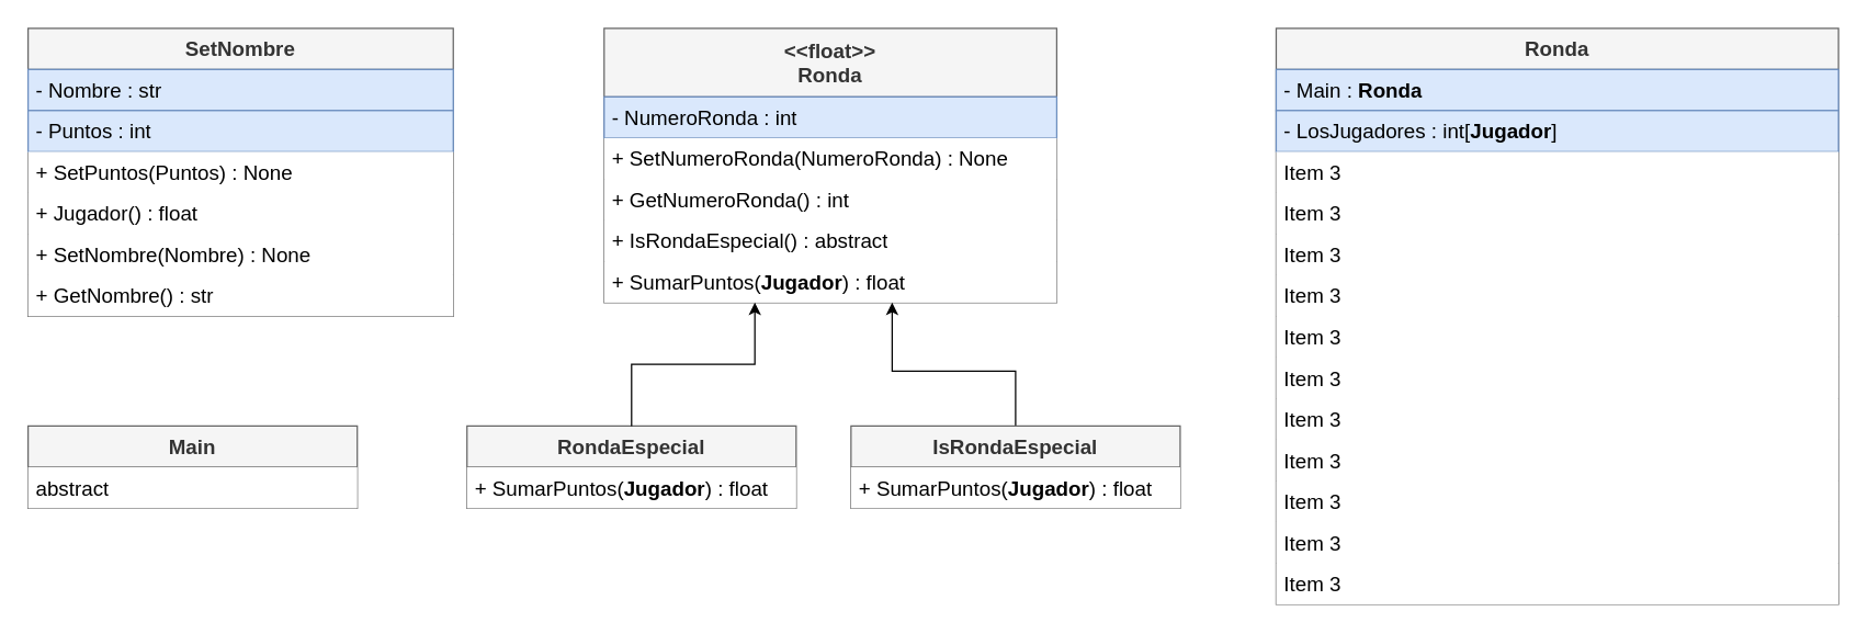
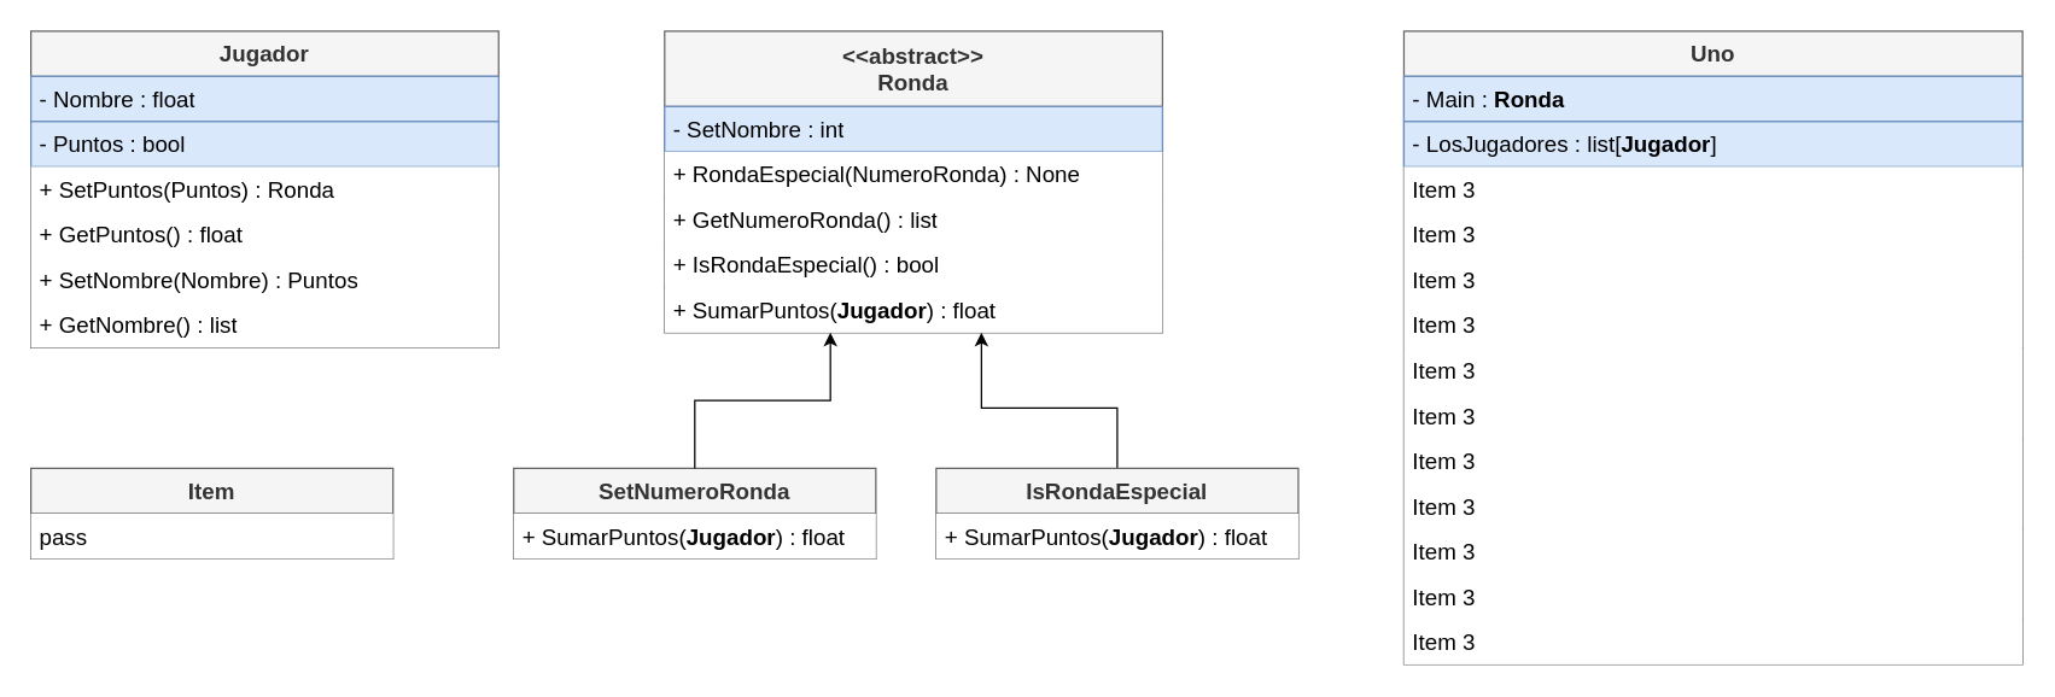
  <mxCell id="0" />
  <mxCell id="1" parent="0" />
- <mxCell id="2" value="&lt;b style=&quot;font-size: 15px;&quot;&gt;SetNombre&lt;/b&gt;" style="swimlane;fontStyle=0;childLayout=stackLayout;horizontal=1;startSize=30;horizontalStack=0;resizeParent=1;resizeParentMax=0;resizeLast=0;collapsible=1;marginBottom=0;whiteSpace=wrap;html=1;fillColor=#f5f5f5;fontColor=#333333;strokeColor=#666666;strokeWidth=1;fontSize=15;" vertex="1" parent="1"><mxGeometry x="20" y="20" width="310" height="210" as="geometry" /></mxCell>
- <mxCell id="3" value="&lt;font style=&quot;font-size: 15px;&quot;&gt;- Nombre : str&lt;/font&gt;" style="text;strokeColor=#6c8ebf;fillColor=#dae8fc;align=left;verticalAlign=middle;spacingLeft=4;spacingRight=4;overflow=hidden;points=[[0,0.5],[1,0.5]];portConstraint=eastwest;rotatable=0;whiteSpace=wrap;html=1;shadow=0;rounded=0;fontSize=15;" vertex="1" parent="2"><mxGeometry y="30" width="310" height="30" as="geometry" /></mxCell>
- <mxCell id="4" value="- Puntos : int" style="text;strokeColor=#6c8ebf;fillColor=#dae8fc;align=left;verticalAlign=middle;spacingLeft=4;spacingRight=4;overflow=hidden;points=[[0,0.5],[1,0.5]];portConstraint=eastwest;rotatable=0;whiteSpace=wrap;html=1;fontSize=15;" vertex="1" parent="2"><mxGeometry y="60" width="310" height="30" as="geometry" /></mxCell>
- <mxCell id="5" value="+ SetPuntos(Puntos) : None" style="text;strokeColor=none;fillColor=default;align=left;verticalAlign=middle;spacingLeft=4;spacingRight=4;overflow=hidden;points=[[0,0.5],[1,0.5]];portConstraint=eastwest;rotatable=0;whiteSpace=wrap;html=1;fontSize=15;" vertex="1" parent="2"><mxGeometry y="90" width="310" height="30" as="geometry" /></mxCell>
- <mxCell id="6" value="+ Jugador() : float" style="text;strokeColor=none;fillColor=default;align=left;verticalAlign=middle;spacingLeft=4;spacingRight=4;overflow=hidden;points=[[0,0.5],[1,0.5]];portConstraint=eastwest;rotatable=0;whiteSpace=wrap;html=1;fontSize=15;" vertex="1" parent="2"><mxGeometry y="120" width="310" height="30" as="geometry" /></mxCell>
- <mxCell id="7" value="+ SetNombre(Nombre) : None" style="text;strokeColor=none;fillColor=default;align=left;verticalAlign=middle;spacingLeft=4;spacingRight=4;overflow=hidden;points=[[0,0.5],[1,0.5]];portConstraint=eastwest;rotatable=0;whiteSpace=wrap;html=1;fontSize=15;" vertex="1" parent="2"><mxGeometry y="150" width="310" height="30" as="geometry" /></mxCell>
- <mxCell id="8" value="+ GetNombre() : str" style="text;strokeColor=none;fillColor=default;align=left;verticalAlign=middle;spacingLeft=4;spacingRight=4;overflow=hidden;points=[[0,0.5],[1,0.5]];portConstraint=eastwest;rotatable=0;whiteSpace=wrap;html=1;fontSize=15;" vertex="1" parent="2"><mxGeometry y="180" width="310" height="30" as="geometry" /></mxCell>
- <mxCell id="9" value="&lt;b style=&quot;font-size: 15px;&quot;&gt;&amp;lt;&amp;lt;float&amp;gt;&amp;gt;&lt;br style=&quot;font-size: 15px;&quot;&gt;Ronda&lt;/b&gt;" style="swimlane;fontStyle=0;childLayout=stackLayout;horizontal=1;startSize=50;horizontalStack=0;resizeParent=1;resizeParentMax=0;resizeLast=0;collapsible=1;marginBottom=0;whiteSpace=wrap;html=1;fillColor=#f5f5f5;fontColor=#333333;strokeColor=#666666;fontSize=15;" vertex="1" parent="1"><mxGeometry x="440" y="20" width="330" height="200" as="geometry"><mxRectangle x="610" y="200" width="130" height="50" as="alternateBounds" /></mxGeometry></mxCell>
- <mxCell id="10" value="- NumeroRonda : int" style="text;align=left;verticalAlign=middle;spacingLeft=4;spacingRight=4;overflow=hidden;points=[[0,0.5],[1,0.5]];portConstraint=eastwest;rotatable=0;whiteSpace=wrap;html=1;fillColor=#dae8fc;fontSize=15;strokeColor=#6c8ebf;" vertex="1" parent="9"><mxGeometry y="50" width="330" height="30" as="geometry" /></mxCell>
- <mxCell id="11" value="+ SetNumeroRonda(NumeroRonda) : None" style="text;strokeColor=none;fillColor=default;align=left;verticalAlign=middle;spacingLeft=4;spacingRight=4;overflow=hidden;points=[[0,0.5],[1,0.5]];portConstraint=eastwest;rotatable=0;whiteSpace=wrap;html=1;fontSize=15;" vertex="1" parent="9"><mxGeometry y="80" width="330" height="30" as="geometry" /></mxCell>
- <mxCell id="12" value="+ GetNumeroRonda() : int" style="text;strokeColor=none;fillColor=default;align=left;verticalAlign=middle;spacingLeft=4;spacingRight=4;overflow=hidden;points=[[0,0.5],[1,0.5]];portConstraint=eastwest;rotatable=0;whiteSpace=wrap;html=1;fontSize=15;" vertex="1" parent="9"><mxGeometry y="110" width="330" height="30" as="geometry" /></mxCell>
- <mxCell id="13" value="+ IsRondaEspecial() : abstract" style="text;strokeColor=none;fillColor=default;align=left;verticalAlign=middle;spacingLeft=4;spacingRight=4;overflow=hidden;points=[[0,0.5],[1,0.5]];portConstraint=eastwest;rotatable=0;whiteSpace=wrap;html=1;fontSize=15;" vertex="1" parent="9"><mxGeometry y="140" width="330" height="30" as="geometry" /></mxCell>
+ <mxCell id="2" value="&lt;b style=&quot;font-size: 15px;&quot;&gt;Jugador&lt;/b&gt;" style="swimlane;fontStyle=0;childLayout=stackLayout;horizontal=1;startSize=30;horizontalStack=0;resizeParent=1;resizeParentMax=0;resizeLast=0;collapsible=1;marginBottom=0;whiteSpace=wrap;html=1;fillColor=#f5f5f5;fontColor=#333333;strokeColor=#666666;strokeWidth=1;fontSize=15;" vertex="1" parent="1"><mxGeometry x="20" y="20" width="310" height="210" as="geometry" /></mxCell>
+ <mxCell id="3" value="&lt;font style=&quot;font-size: 15px;&quot;&gt;- Nombre : float&lt;/font&gt;" style="text;strokeColor=#6c8ebf;fillColor=#dae8fc;align=left;verticalAlign=middle;spacingLeft=4;spacingRight=4;overflow=hidden;points=[[0,0.5],[1,0.5]];portConstraint=eastwest;rotatable=0;whiteSpace=wrap;html=1;shadow=0;rounded=0;fontSize=15;" vertex="1" parent="2"><mxGeometry y="30" width="310" height="30" as="geometry" /></mxCell>
+ <mxCell id="4" value="- Puntos : bool" style="text;strokeColor=#6c8ebf;fillColor=#dae8fc;align=left;verticalAlign=middle;spacingLeft=4;spacingRight=4;overflow=hidden;points=[[0,0.5],[1,0.5]];portConstraint=eastwest;rotatable=0;whiteSpace=wrap;html=1;fontSize=15;" vertex="1" parent="2"><mxGeometry y="60" width="310" height="30" as="geometry" /></mxCell>
+ <mxCell id="5" value="+ SetPuntos(Puntos) : Ronda" style="text;strokeColor=none;fillColor=default;align=left;verticalAlign=middle;spacingLeft=4;spacingRight=4;overflow=hidden;points=[[0,0.5],[1,0.5]];portConstraint=eastwest;rotatable=0;whiteSpace=wrap;html=1;fontSize=15;" vertex="1" parent="2"><mxGeometry y="90" width="310" height="30" as="geometry" /></mxCell>
+ <mxCell id="6" value="+ GetPuntos() : float" style="text;strokeColor=none;fillColor=default;align=left;verticalAlign=middle;spacingLeft=4;spacingRight=4;overflow=hidden;points=[[0,0.5],[1,0.5]];portConstraint=eastwest;rotatable=0;whiteSpace=wrap;html=1;fontSize=15;" vertex="1" parent="2"><mxGeometry y="120" width="310" height="30" as="geometry" /></mxCell>
+ <mxCell id="7" value="+ SetNombre(Nombre) : Puntos" style="text;strokeColor=none;fillColor=default;align=left;verticalAlign=middle;spacingLeft=4;spacingRight=4;overflow=hidden;points=[[0,0.5],[1,0.5]];portConstraint=eastwest;rotatable=0;whiteSpace=wrap;html=1;fontSize=15;" vertex="1" parent="2"><mxGeometry y="150" width="310" height="30" as="geometry" /></mxCell>
+ <mxCell id="8" value="+ GetNombre() : list" style="text;strokeColor=none;fillColor=default;align=left;verticalAlign=middle;spacingLeft=4;spacingRight=4;overflow=hidden;points=[[0,0.5],[1,0.5]];portConstraint=eastwest;rotatable=0;whiteSpace=wrap;html=1;fontSize=15;" vertex="1" parent="2"><mxGeometry y="180" width="310" height="30" as="geometry" /></mxCell>
+ <mxCell id="9" value="&lt;b style=&quot;font-size: 15px;&quot;&gt;&amp;lt;&amp;lt;abstract&amp;gt;&amp;gt;&lt;br style=&quot;font-size: 15px;&quot;&gt;Ronda&lt;/b&gt;" style="swimlane;fontStyle=0;childLayout=stackLayout;horizontal=1;startSize=50;horizontalStack=0;resizeParent=1;resizeParentMax=0;resizeLast=0;collapsible=1;marginBottom=0;whiteSpace=wrap;html=1;fillColor=#f5f5f5;fontColor=#333333;strokeColor=#666666;fontSize=15;" vertex="1" parent="1"><mxGeometry x="440" y="20" width="330" height="200" as="geometry"><mxRectangle x="610" y="200" width="130" height="50" as="alternateBounds" /></mxGeometry></mxCell>
+ <mxCell id="10" value="- SetNombre : int" style="text;align=left;verticalAlign=middle;spacingLeft=4;spacingRight=4;overflow=hidden;points=[[0,0.5],[1,0.5]];portConstraint=eastwest;rotatable=0;whiteSpace=wrap;html=1;fillColor=#dae8fc;fontSize=15;strokeColor=#6c8ebf;" vertex="1" parent="9"><mxGeometry y="50" width="330" height="30" as="geometry" /></mxCell>
+ <mxCell id="11" value="+ RondaEspecial(NumeroRonda) : None" style="text;strokeColor=none;fillColor=default;align=left;verticalAlign=middle;spacingLeft=4;spacingRight=4;overflow=hidden;points=[[0,0.5],[1,0.5]];portConstraint=eastwest;rotatable=0;whiteSpace=wrap;html=1;fontSize=15;" vertex="1" parent="9"><mxGeometry y="80" width="330" height="30" as="geometry" /></mxCell>
+ <mxCell id="12" value="+ GetNumeroRonda() : list" style="text;strokeColor=none;fillColor=default;align=left;verticalAlign=middle;spacingLeft=4;spacingRight=4;overflow=hidden;points=[[0,0.5],[1,0.5]];portConstraint=eastwest;rotatable=0;whiteSpace=wrap;html=1;fontSize=15;" vertex="1" parent="9"><mxGeometry y="110" width="330" height="30" as="geometry" /></mxCell>
+ <mxCell id="13" value="+ IsRondaEspecial() : bool" style="text;strokeColor=none;fillColor=default;align=left;verticalAlign=middle;spacingLeft=4;spacingRight=4;overflow=hidden;points=[[0,0.5],[1,0.5]];portConstraint=eastwest;rotatable=0;whiteSpace=wrap;html=1;fontSize=15;" vertex="1" parent="9"><mxGeometry y="140" width="330" height="30" as="geometry" /></mxCell>
  <mxCell id="14" value="+ SumarPuntos(&lt;b&gt;Jugador&lt;/b&gt;) : float" style="text;strokeColor=none;fillColor=default;align=left;verticalAlign=middle;spacingLeft=4;spacingRight=4;overflow=hidden;points=[[0,0.5],[1,0.5]];portConstraint=eastwest;rotatable=0;whiteSpace=wrap;html=1;fontSize=15;" vertex="1" parent="9"><mxGeometry y="170" width="330" height="30" as="geometry" /></mxCell>
- <mxCell id="15" value="&lt;b style=&quot;font-size: 15px;&quot;&gt;RondaEspecial&lt;/b&gt;" style="swimlane;fontStyle=0;childLayout=stackLayout;horizontal=1;startSize=30;horizontalStack=0;resizeParent=1;resizeParentMax=0;resizeLast=0;collapsible=1;marginBottom=0;whiteSpace=wrap;html=1;fillColor=#f5f5f5;fontColor=#333333;strokeColor=#666666;fontSize=15;" vertex="1" parent="1"><mxGeometry x="340" y="310" width="240" height="60" as="geometry" /></mxCell>
+ <mxCell id="15" value="&lt;b style=&quot;font-size: 15px;&quot;&gt;SetNumeroRonda&lt;/b&gt;" style="swimlane;fontStyle=0;childLayout=stackLayout;horizontal=1;startSize=30;horizontalStack=0;resizeParent=1;resizeParentMax=0;resizeLast=0;collapsible=1;marginBottom=0;whiteSpace=wrap;html=1;fillColor=#f5f5f5;fontColor=#333333;strokeColor=#666666;fontSize=15;" vertex="1" parent="1"><mxGeometry x="340" y="310" width="240" height="60" as="geometry" /></mxCell>
  <mxCell id="16" value="+ SumarPuntos(&lt;b&gt;Jugador&lt;/b&gt;) : float" style="text;strokeColor=none;fillColor=default;align=left;verticalAlign=middle;spacingLeft=4;spacingRight=4;overflow=hidden;points=[[0,0.5],[1,0.5]];portConstraint=eastwest;rotatable=0;whiteSpace=wrap;html=1;fontSize=15;" vertex="1" parent="15"><mxGeometry y="30" width="240" height="30" as="geometry" /></mxCell>
  <mxCell id="17" style="edgeStyle=orthogonalEdgeStyle;rounded=0;orthogonalLoop=1;jettySize=auto;html=1;exitX=0.25;exitY=0;exitDx=0;exitDy=0;" edge="1" parent="1" source="18" target="14"><mxGeometry relative="1" as="geometry"><mxPoint x="580" y="270" as="targetPoint" /><Array as="points"><mxPoint x="680" y="370" /><mxPoint x="740" y="370" /><mxPoint x="740" y="270" /><mxPoint x="650" y="270" /></Array></mxGeometry></mxCell>
  <mxCell id="18" value="&lt;b style=&quot;font-size: 15px;&quot;&gt;IsRondaEspecial&lt;/b&gt;" style="swimlane;fontStyle=0;childLayout=stackLayout;horizontal=1;startSize=30;horizontalStack=0;resizeParent=1;resizeParentMax=0;resizeLast=0;collapsible=1;marginBottom=0;whiteSpace=wrap;html=1;fillColor=#f5f5f5;fontColor=#333333;strokeColor=#666666;fontSize=15;" vertex="1" parent="1"><mxGeometry x="620" y="310" width="240" height="60" as="geometry" /></mxCell>
  <mxCell id="19" value="+ SumarPuntos(&lt;b&gt;Jugador&lt;/b&gt;) : float" style="text;strokeColor=none;fillColor=default;align=left;verticalAlign=middle;spacingLeft=4;spacingRight=4;overflow=hidden;points=[[0,0.5],[1,0.5]];portConstraint=eastwest;rotatable=0;whiteSpace=wrap;html=1;fontSize=15;" vertex="1" parent="18"><mxGeometry y="30" width="240" height="30" as="geometry" /></mxCell>
- <mxCell id="20" value="&lt;b style=&quot;font-size: 15px;&quot;&gt;Main&lt;/b&gt;" style="swimlane;fontStyle=0;childLayout=stackLayout;horizontal=1;startSize=30;horizontalStack=0;resizeParent=1;resizeParentMax=0;resizeLast=0;collapsible=1;marginBottom=0;whiteSpace=wrap;html=1;fillColor=#f5f5f5;fontColor=#333333;strokeColor=#666666;fontSize=15;" vertex="1" parent="1"><mxGeometry x="20" y="310" width="240" height="60" as="geometry" /></mxCell>
- <mxCell id="21" value="abstract" style="text;align=left;verticalAlign=middle;spacingLeft=4;spacingRight=4;overflow=hidden;points=[[0,0.5],[1,0.5]];portConstraint=eastwest;rotatable=0;whiteSpace=wrap;html=1;fillColor=default;fontSize=15;" vertex="1" parent="20"><mxGeometry y="30" width="240" height="30" as="geometry" /></mxCell>
- <mxCell id="22" value="&lt;b style=&quot;font-size: 15px;&quot;&gt;Ronda&lt;/b&gt;" style="swimlane;fontStyle=0;childLayout=stackLayout;horizontal=1;startSize=30;horizontalStack=0;resizeParent=1;resizeParentMax=0;resizeLast=0;collapsible=1;marginBottom=0;whiteSpace=wrap;html=1;fillColor=#f5f5f5;fontColor=#333333;strokeColor=#666666;fontSize=15;" vertex="1" parent="1"><mxGeometry x="930" y="20" width="410" height="420" as="geometry" /></mxCell>
+ <mxCell id="20" value="&lt;b style=&quot;font-size: 15px;&quot;&gt;Item&lt;/b&gt;" style="swimlane;fontStyle=0;childLayout=stackLayout;horizontal=1;startSize=30;horizontalStack=0;resizeParent=1;resizeParentMax=0;resizeLast=0;collapsible=1;marginBottom=0;whiteSpace=wrap;html=1;fillColor=#f5f5f5;fontColor=#333333;strokeColor=#666666;fontSize=15;" vertex="1" parent="1"><mxGeometry x="20" y="310" width="240" height="60" as="geometry" /></mxCell>
+ <mxCell id="21" value="pass" style="text;align=left;verticalAlign=middle;spacingLeft=4;spacingRight=4;overflow=hidden;points=[[0,0.5],[1,0.5]];portConstraint=eastwest;rotatable=0;whiteSpace=wrap;html=1;fillColor=default;fontSize=15;" vertex="1" parent="20"><mxGeometry y="30" width="240" height="30" as="geometry" /></mxCell>
+ <mxCell id="22" value="&lt;b style=&quot;font-size: 15px;&quot;&gt;Uno&lt;/b&gt;" style="swimlane;fontStyle=0;childLayout=stackLayout;horizontal=1;startSize=30;horizontalStack=0;resizeParent=1;resizeParentMax=0;resizeLast=0;collapsible=1;marginBottom=0;whiteSpace=wrap;html=1;fillColor=#f5f5f5;fontColor=#333333;strokeColor=#666666;fontSize=15;" vertex="1" parent="1"><mxGeometry x="930" y="20" width="410" height="420" as="geometry" /></mxCell>
  <mxCell id="23" value="- Main : &lt;b&gt;Ronda&lt;/b&gt;" style="text;align=left;verticalAlign=middle;spacingLeft=4;spacingRight=4;overflow=hidden;points=[[0,0.5],[1,0.5]];portConstraint=eastwest;rotatable=0;whiteSpace=wrap;html=1;fillColor=#dae8fc;fontSize=15;strokeColor=#6c8ebf;" vertex="1" parent="22"><mxGeometry y="30" width="410" height="30" as="geometry" /></mxCell>
- <mxCell id="24" value="- LosJugadores : int[&lt;b&gt;Jugador&lt;/b&gt;]" style="text;strokeColor=#6c8ebf;fillColor=#dae8fc;align=left;verticalAlign=middle;spacingLeft=4;spacingRight=4;overflow=hidden;points=[[0,0.5],[1,0.5]];portConstraint=eastwest;rotatable=0;whiteSpace=wrap;html=1;fontSize=15;" vertex="1" parent="22"><mxGeometry y="60" width="410" height="30" as="geometry" /></mxCell>
+ <mxCell id="24" value="- LosJugadores : list[&lt;b&gt;Jugador&lt;/b&gt;]" style="text;strokeColor=#6c8ebf;fillColor=#dae8fc;align=left;verticalAlign=middle;spacingLeft=4;spacingRight=4;overflow=hidden;points=[[0,0.5],[1,0.5]];portConstraint=eastwest;rotatable=0;whiteSpace=wrap;html=1;fontSize=15;" vertex="1" parent="22"><mxGeometry y="60" width="410" height="30" as="geometry" /></mxCell>
  <mxCell id="25" value="Item 3" style="text;strokeColor=none;fillColor=default;align=left;verticalAlign=middle;spacingLeft=4;spacingRight=4;overflow=hidden;points=[[0,0.5],[1,0.5]];portConstraint=eastwest;rotatable=0;whiteSpace=wrap;html=1;fontSize=15;" vertex="1" parent="22"><mxGeometry y="90" width="410" height="30" as="geometry" /></mxCell>
  <mxCell id="26" value="Item 3" style="text;strokeColor=none;fillColor=default;align=left;verticalAlign=middle;spacingLeft=4;spacingRight=4;overflow=hidden;points=[[0,0.5],[1,0.5]];portConstraint=eastwest;rotatable=0;whiteSpace=wrap;html=1;fontSize=15;" vertex="1" parent="22"><mxGeometry y="120" width="410" height="30" as="geometry" /></mxCell>
  <mxCell id="27" value="Item 3" style="text;strokeColor=none;fillColor=default;align=left;verticalAlign=middle;spacingLeft=4;spacingRight=4;overflow=hidden;points=[[0,0.5],[1,0.5]];portConstraint=eastwest;rotatable=0;whiteSpace=wrap;html=1;fontSize=15;" vertex="1" parent="22"><mxGeometry y="150" width="410" height="30" as="geometry" /></mxCell>
  <mxCell id="28" value="Item 3" style="text;strokeColor=none;fillColor=default;align=left;verticalAlign=middle;spacingLeft=4;spacingRight=4;overflow=hidden;points=[[0,0.5],[1,0.5]];portConstraint=eastwest;rotatable=0;whiteSpace=wrap;html=1;fontSize=15;" vertex="1" parent="22"><mxGeometry y="180" width="410" height="30" as="geometry" /></mxCell>
  <mxCell id="29" value="Item 3" style="text;strokeColor=none;fillColor=default;align=left;verticalAlign=middle;spacingLeft=4;spacingRight=4;overflow=hidden;points=[[0,0.5],[1,0.5]];portConstraint=eastwest;rotatable=0;whiteSpace=wrap;html=1;fontSize=15;" vertex="1" parent="22"><mxGeometry y="210" width="410" height="30" as="geometry" /></mxCell>
  <mxCell id="30" value="Item 3" style="text;strokeColor=none;fillColor=default;align=left;verticalAlign=middle;spacingLeft=4;spacingRight=4;overflow=hidden;points=[[0,0.5],[1,0.5]];portConstraint=eastwest;rotatable=0;whiteSpace=wrap;html=1;fontSize=15;" vertex="1" parent="22"><mxGeometry y="240" width="410" height="30" as="geometry" /></mxCell>
  <mxCell id="31" value="Item 3" style="text;strokeColor=none;fillColor=default;align=left;verticalAlign=middle;spacingLeft=4;spacingRight=4;overflow=hidden;points=[[0,0.5],[1,0.5]];portConstraint=eastwest;rotatable=0;whiteSpace=wrap;html=1;fontSize=15;" vertex="1" parent="22"><mxGeometry y="270" width="410" height="30" as="geometry" /></mxCell>
  <mxCell id="32" value="Item 3" style="text;strokeColor=none;fillColor=default;align=left;verticalAlign=middle;spacingLeft=4;spacingRight=4;overflow=hidden;points=[[0,0.5],[1,0.5]];portConstraint=eastwest;rotatable=0;whiteSpace=wrap;html=1;fontSize=15;" vertex="1" parent="22"><mxGeometry y="300" width="410" height="30" as="geometry" /></mxCell>
  <mxCell id="33" value="Item 3" style="text;strokeColor=none;fillColor=default;align=left;verticalAlign=middle;spacingLeft=4;spacingRight=4;overflow=hidden;points=[[0,0.5],[1,0.5]];portConstraint=eastwest;rotatable=0;whiteSpace=wrap;html=1;fontSize=15;" vertex="1" parent="22"><mxGeometry y="330" width="410" height="30" as="geometry" /></mxCell>
  <mxCell id="34" value="Item 3" style="text;strokeColor=none;fillColor=default;align=left;verticalAlign=middle;spacingLeft=4;spacingRight=4;overflow=hidden;points=[[0,0.5],[1,0.5]];portConstraint=eastwest;rotatable=0;whiteSpace=wrap;html=1;fontSize=15;" vertex="1" parent="22"><mxGeometry y="360" width="410" height="30" as="geometry" /></mxCell>
  <mxCell id="35" value="Item 3" style="text;strokeColor=none;fillColor=default;align=left;verticalAlign=middle;spacingLeft=4;spacingRight=4;overflow=hidden;points=[[0,0.5],[1,0.5]];portConstraint=eastwest;rotatable=0;whiteSpace=wrap;html=1;fontSize=15;" vertex="1" parent="22"><mxGeometry y="390" width="410" height="30" as="geometry" /></mxCell>
  <mxCell id="36" style="edgeStyle=orthogonalEdgeStyle;rounded=0;orthogonalLoop=1;jettySize=auto;html=1;exitX=0.5;exitY=0;exitDx=0;exitDy=0;entryX=0.333;entryY=1;entryDx=0;entryDy=0;entryPerimeter=0;" edge="1" parent="1" source="15" target="14"><mxGeometry relative="1" as="geometry" /></mxCell>
